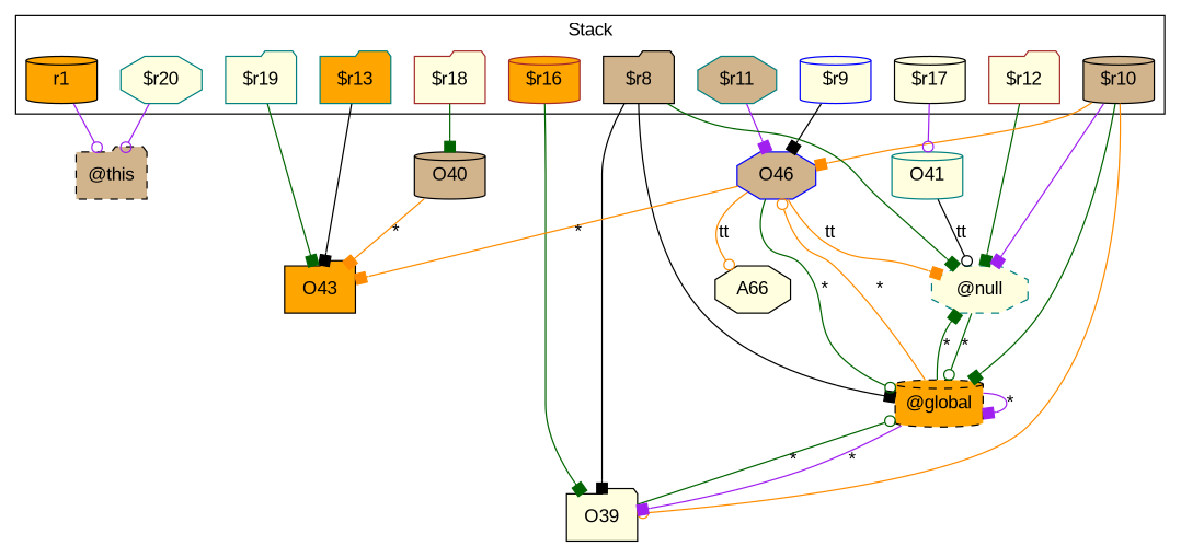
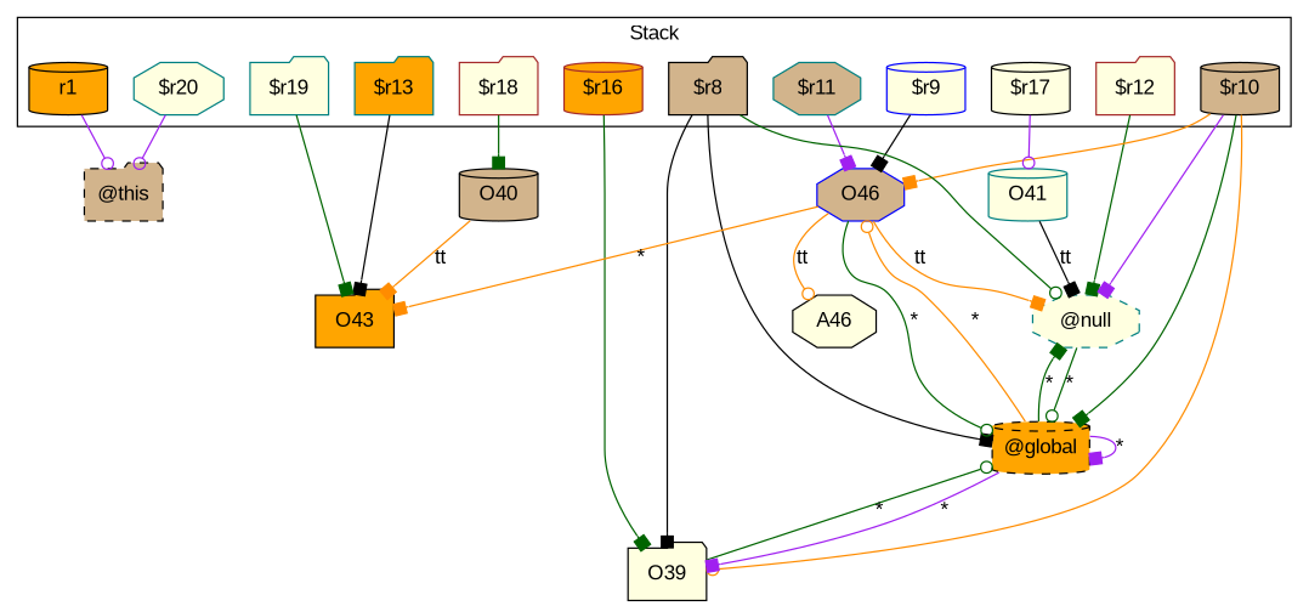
  digraph {
    fontname="Liberation Sans"
    rankDir=LR
    node [color=black fillcolor=lightyellow fontname="Liberation Sans" shape=cylinder style=filled]
    edge [arrowhead=box color=darkgreen fontname="Liberation Sans"]
    r1 [fillcolor=orange]
    "$r20" [color=teal shape=octagon]
    "$r13" [color=teal fillcolor=orange shape=folder]
    "$r12" [color=brown shape=folder]
    "$r11" [color=teal fillcolor=tan shape=octagon]
    "$r10" [fillcolor=tan]
    "$r17"
    "$r9" [color=blue]
    "$r16" [color=brown fillcolor=orange]
    "$r8" [fillcolor=tan shape=folder]
    "$r19" [color=teal shape=folder]
    "$r18" [color=brown shape=folder]
    "@this" [fillcolor=tan shape=folder style="filled,dashed"]
    O43 [fillcolor=orange shape=folder]
    "@null" [color=teal shape=octagon style="filled,dashed"]
    O46 [color=blue fillcolor=tan shape=octagon]
    O39 [shape=folder]
    "@global" [fillcolor=orange style="filled,dashed"]
    O41 [color=teal]
    n20 [fillcolor=tan label=O40]
-   A46 [shape=octagon label=A66]
+   A46 [shape=octagon]
    subgraph cluster_1 {
      label=Stack
      r1
      "$r20"
      "$r13"
      "$r12"
      "$r11"
      "$r10"
      "$r17"
      "$r9"
      "$r16"
      "$r8"
      "$r19"
      "$r18"
    }
    r1 -> "@this" [arrowhead=odot color=purple]
    "$r20" -> "@this" [arrowhead=odot color=purple]
    "$r13" -> O43 [color=black]
    "$r12" -> "@null"
    "$r11" -> O46 [color=purple]
    "$r10" -> "@null" [color=purple]
    "$r10" -> O46 [color=darkorange]
    "$r10" -> O39 [arrowhead=odot color=darkorange]
    "$r10" -> "@global"
    "$r17" -> O41 [arrowhead=odot color=purple]
    "$r9" -> O46 [color=black]
    "$r16" -> O39
-   "$r8" -> "@null"
+   "$r8" -> "@null" [arrowhead=odot]
    "$r8" -> O39 [color=black]
    "$r8" -> "@global" [color=black]
    "$r19" -> O43
    "$r18" -> n20
    "@null" -> "@global" [arrowhead=odot label="*" weight=0.2]
    O46 -> O43 [color=darkorange label="*" weight=0.2]
    O46 -> "@null" [color=darkorange label=tt weight=0.2]
    O46 -> "@global" [arrowhead=odot label="*" weight=0.2]
    O46 -> A46 [arrowhead=odot color=darkorange label=tt weight=0.2]
    O39 -> "@global" [arrowhead=odot label="*" weight=0.2]
    "@global" -> "@null" [label="*" weight=0.2]
    "@global" -> O46 [arrowhead=odot color=darkorange label="*" weight=0.2]
    "@global" -> O39 [color=purple label="*" weight=0.2]
    "@global" -> "@global" [color=purple label="*" weight=0.2]
-   O41 -> "@null" [arrowhead=odot color=black label=tt weight=0.2]
-   n20 -> O43 [color=darkorange label="*" weight=0.2]
+   O41 -> "@null" [color=black label=tt weight=0.2]
+   n20 -> O43 [color=darkorange label=tt weight=0.2]
  }
